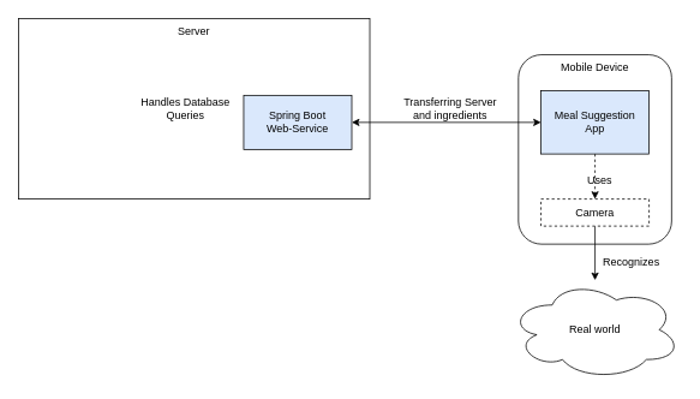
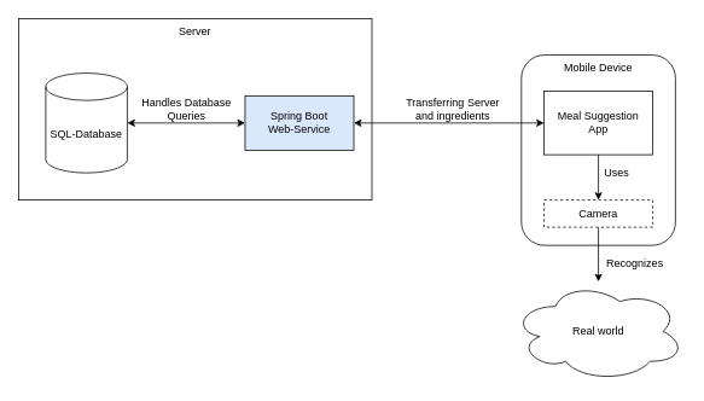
  <mxCell id="0" />
  <mxCell id="1" parent="0" />
  <mxCell id="2" value="Server" style="rounded=0;whiteSpace=wrap;html=1;verticalAlign=top;" parent="1" vertex="1"><mxGeometry width="390" height="200" as="geometry" x="20" y="20" /></mxCell>
+ <mxCell id="3" value="SQL-Database" style="shape=cylinder3;whiteSpace=wrap;html=1;boundedLbl=1;backgroundOutline=1;size=15;" parent="1" vertex="1"><mxGeometry x="50" y="80" width="90" height="110" as="geometry" /></mxCell>
  <mxCell id="4" value="Spring Boot&lt;br&gt;Web-Service" style="rounded=0;whiteSpace=wrap;html=1;fillColor=#dae8fc;" parent="1" vertex="1"><mxGeometry x="270" y="105" width="120" height="60" as="geometry" /></mxCell>
  <mxCell id="5" value="Mobile Device" style="rounded=1;whiteSpace=wrap;html=1;verticalAlign=top;" parent="1" vertex="1"><mxGeometry x="575" y="60" width="170" height="210" as="geometry" /></mxCell>
+ <mxCell id="6" value="" style="endArrow=classic;startArrow=classic;html=1;" parent="1" source="3" target="4" edge="1"><mxGeometry width="50" height="50" relative="1" as="geometry"><mxPoint x="400" y="420" as="sourcePoint" /><mxPoint x="450" y="370" as="targetPoint" /></mxGeometry></mxCell>
  <mxCell id="7" value="Handles Database&lt;br&gt;Queries" style="text;html=1;align=center;verticalAlign=middle;resizable=0;points=[];autosize=1;" parent="1" vertex="1"><mxGeometry x="150" y="105" width="110" height="30" as="geometry" /></mxCell>
- <mxCell id="8" style="edgeStyle=orthogonalEdgeStyle;rounded=0;orthogonalLoop=1;jettySize=auto;html=1;dashed=1;" edge="1" parent="1" source="9" target="14"><mxGeometry relative="1" as="geometry" /></mxCell>
- <mxCell id="9" value="Meal Suggestion&lt;br&gt;App" style="rounded=0;whiteSpace=wrap;html=1;fillColor=#dae8fc;" parent="1" vertex="1"><mxGeometry x="600" y="100" width="120" height="70" as="geometry" /></mxCell>
+ <mxCell id="8" style="edgeStyle=orthogonalEdgeStyle;rounded=0;orthogonalLoop=1;jettySize=auto;html=1;" edge="1" parent="1" source="9" target="14"><mxGeometry relative="1" as="geometry" /></mxCell>
+ <mxCell id="9" value="Meal Suggestion&lt;br&gt;App" style="rounded=0;whiteSpace=wrap;html=1;" parent="1" vertex="1"><mxGeometry x="600" y="100" width="120" height="70" as="geometry" /></mxCell>
  <mxCell id="10" value="" style="endArrow=classic;startArrow=classic;html=1;" parent="1" source="4" target="9" edge="1"><mxGeometry width="50" height="50" relative="1" as="geometry"><mxPoint x="770" y="430" as="sourcePoint" /><mxPoint x="820" y="380" as="targetPoint" /></mxGeometry></mxCell>
  <mxCell id="11" value="Transferring Server&lt;br&gt;and ingredients" style="text;html=1;align=center;verticalAlign=middle;resizable=0;points=[];autosize=1;" parent="1" vertex="1"><mxGeometry x="434" y="105" width="130" height="30" as="geometry" /></mxCell>
  <mxCell id="12" value="Real world" style="ellipse;shape=cloud;whiteSpace=wrap;html=1;" vertex="1" parent="1"><mxGeometry x="565" y="310" width="190" height="110" as="geometry" /></mxCell>
  <mxCell id="13" style="edgeStyle=orthogonalEdgeStyle;rounded=0;orthogonalLoop=1;jettySize=auto;html=1;" edge="1" parent="1" source="14" target="12"><mxGeometry relative="1" as="geometry" /></mxCell>
  <mxCell id="14" value="Camera" style="rounded=0;whiteSpace=wrap;html=1;dashed=1;" vertex="1" parent="1"><mxGeometry x="600" y="220" width="120" height="30" as="geometry" /></mxCell>
- <mxCell id="15" value="Uses" style="text;html=1;align=center;verticalAlign=middle;resizable=0;points=[];autosize=1;" vertex="1" parent="1"><mxGeometry x="645" y="190" width="40" height="20" as="geometry" /></mxCell>
+ <mxCell id="15" value="Uses" style="text;html=1;align=center;verticalAlign=middle;resizable=0;points=[];autosize=1;" vertex="1" parent="1"><mxGeometry x="660" y="180" width="40" height="20" as="geometry" /></mxCell>
  <mxCell id="16" value="Recognizes" style="text;html=1;align=center;verticalAlign=middle;resizable=0;points=[];autosize=1;" vertex="1" parent="1"><mxGeometry x="660" y="280" width="80" height="20" as="geometry" /></mxCell>
